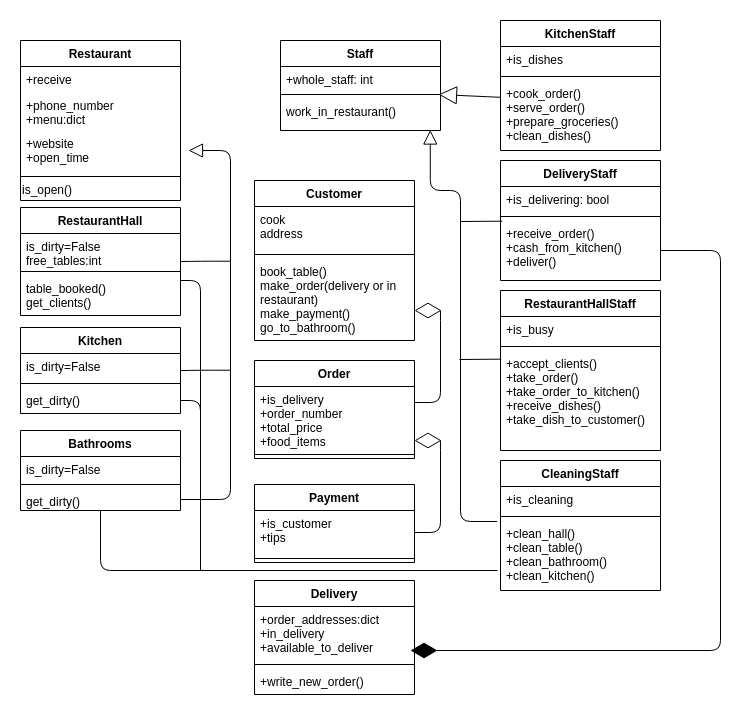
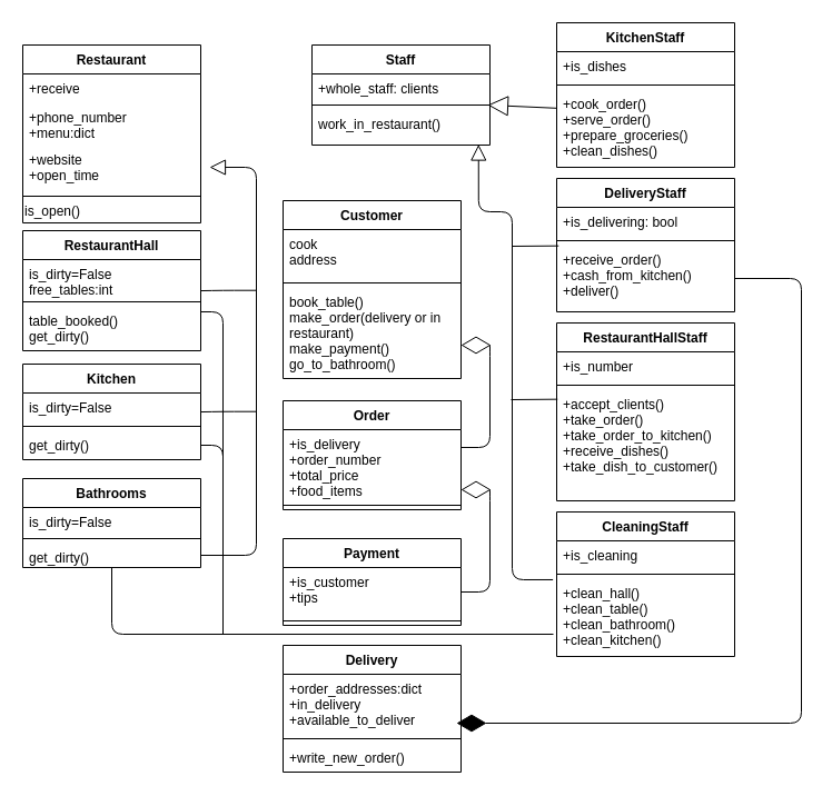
  <mxCell id="0" />
  <mxCell id="1" parent="0" />
  <mxCell id="2" value="Restaurant" style="swimlane;fontStyle=1;align=center;verticalAlign=top;childLayout=stackLayout;horizontal=1;startSize=26;horizontalStack=0;resizeParent=1;resizeLast=0;collapsible=1;marginBottom=0;rounded=0;shadow=0;strokeWidth=1;" parent="1" vertex="1"><mxGeometry x="20" y="40" width="160" height="160" as="geometry"><mxRectangle x="230" y="140" width="160" height="26" as="alternateBounds" /></mxGeometry></mxCell>
  <mxCell id="3" value="+receive&#10;" style="text;align=left;verticalAlign=top;spacingLeft=4;spacingRight=4;overflow=hidden;rotatable=0;points=[[0,0.5],[1,0.5]];portConstraint=eastwest;" parent="2" vertex="1"><mxGeometry y="26" width="160" height="26" as="geometry" /></mxCell>
  <mxCell id="4" value="+phone_number&#10;+menu:dict" style="text;align=left;verticalAlign=top;spacingLeft=4;spacingRight=4;overflow=hidden;rotatable=0;points=[[0,0.5],[1,0.5]];portConstraint=eastwest;rounded=0;shadow=0;html=0;" parent="2" vertex="1"><mxGeometry y="52" width="160" height="38" as="geometry" /></mxCell>
  <mxCell id="5" value="+website&#10;+open_time" style="text;align=left;verticalAlign=top;spacingLeft=4;spacingRight=4;overflow=hidden;rotatable=0;points=[[0,0.5],[1,0.5]];portConstraint=eastwest;rounded=0;shadow=0;html=0;" parent="2" vertex="1"><mxGeometry y="90" width="160" height="42" as="geometry" /></mxCell>
  <mxCell id="6" value="" style="line;html=1;strokeWidth=1;align=left;verticalAlign=middle;spacingTop=-1;spacingLeft=3;spacingRight=3;rotatable=0;labelPosition=right;points=[];portConstraint=eastwest;" parent="2" vertex="1"><mxGeometry y="132" width="160" height="8" as="geometry" /></mxCell>
  <mxCell id="7" value="&lt;div align=&quot;left&quot;&gt;is_open()&lt;br&gt;&lt;/div&gt;" style="text;html=1;resizable=0;autosize=1;align=left;verticalAlign=middle;points=[];fillColor=none;strokeColor=none;rounded=0;hachureGap=4;pointerEvents=0;" parent="2" vertex="1"><mxGeometry y="140" width="160" height="20" as="geometry" /></mxCell>
  <mxCell id="8" value="Staff" style="swimlane;fontStyle=1;align=center;verticalAlign=top;childLayout=stackLayout;horizontal=1;startSize=26;horizontalStack=0;resizeParent=1;resizeParentMax=0;resizeLast=0;collapsible=1;marginBottom=0;hachureGap=4;pointerEvents=0;" parent="1" vertex="1"><mxGeometry x="280" y="40" width="160" height="90" as="geometry" /></mxCell>
- <mxCell id="9" value="+whole_staff: int&#10;" style="text;strokeColor=none;fillColor=none;align=left;verticalAlign=top;spacingLeft=4;spacingRight=4;overflow=hidden;rotatable=0;points=[[0,0.5],[1,0.5]];portConstraint=eastwest;" parent="8" vertex="1"><mxGeometry y="26" width="160" height="24" as="geometry" /></mxCell>
+ <mxCell id="9" value="+whole_staff: clients&#10;" style="text;strokeColor=none;fillColor=none;align=left;verticalAlign=top;spacingLeft=4;spacingRight=4;overflow=hidden;rotatable=0;points=[[0,0.5],[1,0.5]];portConstraint=eastwest;" parent="8" vertex="1"><mxGeometry y="26" width="160" height="24" as="geometry" /></mxCell>
  <mxCell id="10" value="" style="line;strokeWidth=1;fillColor=none;align=left;verticalAlign=middle;spacingTop=-1;spacingLeft=3;spacingRight=3;rotatable=0;labelPosition=right;points=[];portConstraint=eastwest;" parent="8" vertex="1"><mxGeometry y="50" width="160" height="8" as="geometry" /></mxCell>
  <mxCell id="11" value="work_in_restaurant()&#10;&#10;&#10;" style="text;strokeColor=none;fillColor=none;align=left;verticalAlign=top;spacingLeft=4;spacingRight=4;overflow=hidden;rotatable=0;points=[[0,0.5],[1,0.5]];portConstraint=eastwest;" parent="8" vertex="1"><mxGeometry y="58" width="160" height="32" as="geometry" /></mxCell>
  <mxCell id="12" value="KitchenStaff" style="swimlane;fontStyle=1;align=center;verticalAlign=top;childLayout=stackLayout;horizontal=1;startSize=26;horizontalStack=0;resizeParent=1;resizeParentMax=0;resizeLast=0;collapsible=1;marginBottom=0;hachureGap=4;pointerEvents=0;" parent="1" vertex="1"><mxGeometry x="500" y="20" width="160" height="130" as="geometry" /></mxCell>
  <mxCell id="13" value="+is_dishes" style="text;strokeColor=none;fillColor=none;align=left;verticalAlign=top;spacingLeft=4;spacingRight=4;overflow=hidden;rotatable=0;points=[[0,0.5],[1,0.5]];portConstraint=eastwest;" parent="12" vertex="1"><mxGeometry y="26" width="160" height="26" as="geometry" /></mxCell>
  <mxCell id="14" value="" style="line;strokeWidth=1;fillColor=none;align=left;verticalAlign=middle;spacingTop=-1;spacingLeft=3;spacingRight=3;rotatable=0;labelPosition=right;points=[];portConstraint=eastwest;" parent="12" vertex="1"><mxGeometry y="52" width="160" height="8" as="geometry" /></mxCell>
  <mxCell id="15" value="+cook_order()&#10;+serve_order()&#10;+prepare_groceries()&#10;+clean_dishes()&#10;" style="text;strokeColor=none;fillColor=none;align=left;verticalAlign=top;spacingLeft=4;spacingRight=4;overflow=hidden;rotatable=0;points=[[0,0.5],[1,0.5]];portConstraint=eastwest;" parent="12" vertex="1"><mxGeometry y="60" width="160" height="70" as="geometry" /></mxCell>
  <mxCell id="16" value="" style="endArrow=block;endSize=16;endFill=0;html=1;sourcePerimeterSpacing=8;targetPerimeterSpacing=8;exitX=-0.003;exitY=0.24;exitDx=0;exitDy=0;exitPerimeter=0;" parent="1" source="15" edge="1"><mxGeometry x="0.125" y="-30" width="160" relative="1" as="geometry"><mxPoint x="550" y="99.71" as="sourcePoint" /><mxPoint x="438" y="94" as="targetPoint" /><mxPoint as="offset" /></mxGeometry></mxCell>
  <mxCell id="17" value="DeliveryStaff" style="swimlane;fontStyle=1;align=center;verticalAlign=top;childLayout=stackLayout;horizontal=1;startSize=26;horizontalStack=0;resizeParent=1;resizeParentMax=0;resizeLast=0;collapsible=1;marginBottom=0;hachureGap=4;pointerEvents=0;" parent="1" vertex="1"><mxGeometry x="500" y="160" width="160" height="120" as="geometry" /></mxCell>
  <mxCell id="18" value="+is_delivering: bool" style="text;strokeColor=none;fillColor=none;align=left;verticalAlign=top;spacingLeft=4;spacingRight=4;overflow=hidden;rotatable=0;points=[[0,0.5],[1,0.5]];portConstraint=eastwest;" parent="17" vertex="1"><mxGeometry y="26" width="160" height="26" as="geometry" /></mxCell>
  <mxCell id="19" value="" style="line;strokeWidth=1;fillColor=none;align=left;verticalAlign=middle;spacingTop=-1;spacingLeft=3;spacingRight=3;rotatable=0;labelPosition=right;points=[];portConstraint=eastwest;" parent="17" vertex="1"><mxGeometry y="52" width="160" height="8" as="geometry" /></mxCell>
  <mxCell id="20" value="+receive_order()&#10;+cash_from_kitchen()&#10;+deliver()&#10;&#10;" style="text;strokeColor=none;fillColor=none;align=left;verticalAlign=top;spacingLeft=4;spacingRight=4;overflow=hidden;rotatable=0;points=[[0,0.5],[1,0.5]];portConstraint=eastwest;" parent="17" vertex="1"><mxGeometry y="60" width="160" height="60" as="geometry" /></mxCell>
  <mxCell id="21" value="RestaurantHallStaff" style="swimlane;fontStyle=1;align=center;verticalAlign=top;childLayout=stackLayout;horizontal=1;startSize=26;horizontalStack=0;resizeParent=1;resizeParentMax=0;resizeLast=0;collapsible=1;marginBottom=0;hachureGap=4;pointerEvents=0;" parent="1" vertex="1"><mxGeometry x="500" y="290" width="160" height="160" as="geometry" /></mxCell>
- <mxCell id="22" value="+is_busy" style="text;strokeColor=none;fillColor=none;align=left;verticalAlign=top;spacingLeft=4;spacingRight=4;overflow=hidden;rotatable=0;points=[[0,0.5],[1,0.5]];portConstraint=eastwest;" parent="21" vertex="1"><mxGeometry y="26" width="160" height="26" as="geometry" /></mxCell>
+ <mxCell id="22" value="+is_number" style="text;strokeColor=none;fillColor=none;align=left;verticalAlign=top;spacingLeft=4;spacingRight=4;overflow=hidden;rotatable=0;points=[[0,0.5],[1,0.5]];portConstraint=eastwest;" parent="21" vertex="1"><mxGeometry y="26" width="160" height="26" as="geometry" /></mxCell>
  <mxCell id="23" value="" style="line;strokeWidth=1;fillColor=none;align=left;verticalAlign=middle;spacingTop=-1;spacingLeft=3;spacingRight=3;rotatable=0;labelPosition=right;points=[];portConstraint=eastwest;" parent="21" vertex="1"><mxGeometry y="52" width="160" height="8" as="geometry" /></mxCell>
  <mxCell id="24" value="+accept_clients()&#10;+take_order()&#10;+take_order_to_kitchen()&#10;+receive_dishes()&#10;+take_dish_to_customer()&#10;" style="text;strokeColor=none;fillColor=none;align=left;verticalAlign=top;spacingLeft=4;spacingRight=4;overflow=hidden;rotatable=0;points=[[0,0.5],[1,0.5]];portConstraint=eastwest;" parent="21" vertex="1"><mxGeometry y="60" width="160" height="100" as="geometry" /></mxCell>
  <mxCell id="25" value="CleaningStaff" style="swimlane;fontStyle=1;align=center;verticalAlign=top;childLayout=stackLayout;horizontal=1;startSize=26;horizontalStack=0;resizeParent=1;resizeParentMax=0;resizeLast=0;collapsible=1;marginBottom=0;hachureGap=4;pointerEvents=0;" parent="1" vertex="1"><mxGeometry x="500" y="460" width="160" height="130" as="geometry" /></mxCell>
  <mxCell id="26" value="+is_cleaning" style="text;strokeColor=none;fillColor=none;align=left;verticalAlign=top;spacingLeft=4;spacingRight=4;overflow=hidden;rotatable=0;points=[[0,0.5],[1,0.5]];portConstraint=eastwest;" parent="25" vertex="1"><mxGeometry y="26" width="160" height="26" as="geometry" /></mxCell>
  <mxCell id="27" value="" style="line;strokeWidth=1;fillColor=none;align=left;verticalAlign=middle;spacingTop=-1;spacingLeft=3;spacingRight=3;rotatable=0;labelPosition=right;points=[];portConstraint=eastwest;" parent="25" vertex="1"><mxGeometry y="52" width="160" height="8" as="geometry" /></mxCell>
  <mxCell id="28" value="+clean_hall()&#10;+clean_table()&#10;+clean_bathroom()&#10;+clean_kitchen()&#10;&#10;&#10;" style="text;strokeColor=none;fillColor=none;align=left;verticalAlign=top;spacingLeft=4;spacingRight=4;overflow=hidden;rotatable=0;points=[[0,0.5],[1,0.5]];portConstraint=eastwest;" parent="25" vertex="1"><mxGeometry y="60" width="160" height="70" as="geometry" /></mxCell>
  <mxCell id="29" value="" style="endArrow=block;html=1;endSize=12;startArrow=none;startSize=14;startFill=0;edgeStyle=orthogonalEdgeStyle;align=left;verticalAlign=bottom;sourcePerimeterSpacing=8;targetPerimeterSpacing=8;exitX=-0.021;exitY=0.014;exitDx=0;exitDy=0;exitPerimeter=0;entryX=0.936;entryY=0.985;entryDx=0;entryDy=0;entryPerimeter=0;endFill=0;" parent="1" source="28" target="11" edge="1"><mxGeometry x="-0.846" y="22" relative="1" as="geometry"><mxPoint x="330" y="450" as="sourcePoint" /><mxPoint x="410" y="130" as="targetPoint" /><Array as="points"><mxPoint x="460" y="521" /><mxPoint x="460" y="190" /><mxPoint x="430" y="190" /></Array><mxPoint x="12" y="19" as="offset" /></mxGeometry></mxCell>
  <mxCell id="30" value="" style="endArrow=none;html=1;startSize=14;endSize=14;sourcePerimeterSpacing=8;targetPerimeterSpacing=8;exitX=0.011;exitY=0.011;exitDx=0;exitDy=0;exitPerimeter=0;" parent="1" source="20" edge="1"><mxGeometry width="50" height="50" relative="1" as="geometry"><mxPoint x="390" y="230" as="sourcePoint" /><mxPoint x="460" y="221" as="targetPoint" /></mxGeometry></mxCell>
  <mxCell id="31" value="" style="endArrow=none;html=1;startSize=14;endSize=14;sourcePerimeterSpacing=8;targetPerimeterSpacing=8;exitX=0.011;exitY=0.011;exitDx=0;exitDy=0;exitPerimeter=0;" parent="1" edge="1"><mxGeometry width="50" height="50" relative="1" as="geometry"><mxPoint x="500.76" y="358.66" as="sourcePoint" /><mxPoint x="459" y="359" as="targetPoint" /></mxGeometry></mxCell>
  <mxCell id="32" value="RestaurantHall" style="swimlane;fontStyle=1;align=center;verticalAlign=top;childLayout=stackLayout;horizontal=1;startSize=26;horizontalStack=0;resizeParent=1;resizeParentMax=0;resizeLast=0;collapsible=1;marginBottom=0;hachureGap=4;pointerEvents=0;" parent="1" vertex="1"><mxGeometry x="20" y="207" width="160" height="108" as="geometry" /></mxCell>
  <mxCell id="33" value="is_dirty=False&#10;free_tables:int" style="text;strokeColor=none;fillColor=none;align=left;verticalAlign=top;spacingLeft=4;spacingRight=4;overflow=hidden;rotatable=0;points=[[0,0.5],[1,0.5]];portConstraint=eastwest;" parent="32" vertex="1"><mxGeometry y="26" width="160" height="34" as="geometry" /></mxCell>
  <mxCell id="34" value="" style="line;strokeWidth=1;fillColor=none;align=left;verticalAlign=middle;spacingTop=-1;spacingLeft=3;spacingRight=3;rotatable=0;labelPosition=right;points=[];portConstraint=eastwest;" parent="32" vertex="1"><mxGeometry y="60" width="160" height="8" as="geometry" /></mxCell>
- <mxCell id="35" value="table_booked()&#10;get_clients()" style="text;strokeColor=none;fillColor=none;align=left;verticalAlign=top;spacingLeft=4;spacingRight=4;overflow=hidden;rotatable=0;points=[[0,0.5],[1,0.5]];portConstraint=eastwest;" parent="32" vertex="1"><mxGeometry y="68" width="160" height="40" as="geometry" /></mxCell>
+ <mxCell id="35" value="table_booked()&#10;get_dirty()" style="text;strokeColor=none;fillColor=none;align=left;verticalAlign=top;spacingLeft=4;spacingRight=4;overflow=hidden;rotatable=0;points=[[0,0.5],[1,0.5]];portConstraint=eastwest;" parent="32" vertex="1"><mxGeometry y="68" width="160" height="40" as="geometry" /></mxCell>
  <mxCell id="36" value="Kitchen" style="swimlane;fontStyle=1;align=center;verticalAlign=top;childLayout=stackLayout;horizontal=1;startSize=26;horizontalStack=0;resizeParent=1;resizeParentMax=0;resizeLast=0;collapsible=1;marginBottom=0;hachureGap=4;pointerEvents=0;" parent="1" vertex="1"><mxGeometry x="20" y="327" width="160" height="86" as="geometry" /></mxCell>
  <mxCell id="37" value="is_dirty=False" style="text;strokeColor=none;fillColor=none;align=left;verticalAlign=top;spacingLeft=4;spacingRight=4;overflow=hidden;rotatable=0;points=[[0,0.5],[1,0.5]];portConstraint=eastwest;" parent="36" vertex="1"><mxGeometry y="26" width="160" height="26" as="geometry" /></mxCell>
  <mxCell id="38" value="" style="line;strokeWidth=1;fillColor=none;align=left;verticalAlign=middle;spacingTop=-1;spacingLeft=3;spacingRight=3;rotatable=0;labelPosition=right;points=[];portConstraint=eastwest;" parent="36" vertex="1"><mxGeometry y="52" width="160" height="8" as="geometry" /></mxCell>
  <mxCell id="39" value="get_dirty()" style="text;strokeColor=none;fillColor=none;align=left;verticalAlign=top;spacingLeft=4;spacingRight=4;overflow=hidden;rotatable=0;points=[[0,0.5],[1,0.5]];portConstraint=eastwest;" parent="36" vertex="1"><mxGeometry y="60" width="160" height="26" as="geometry" /></mxCell>
  <mxCell id="40" value="Bathrooms" style="swimlane;fontStyle=1;align=center;verticalAlign=top;childLayout=stackLayout;horizontal=1;startSize=26;horizontalStack=0;resizeParent=1;resizeParentMax=0;resizeLast=0;collapsible=1;marginBottom=0;hachureGap=4;pointerEvents=0;" parent="1" vertex="1"><mxGeometry x="20" y="430" width="160" height="80" as="geometry" /></mxCell>
  <mxCell id="41" value="is_dirty=False" style="text;strokeColor=none;fillColor=none;align=left;verticalAlign=top;spacingLeft=4;spacingRight=4;overflow=hidden;rotatable=0;points=[[0,0.5],[1,0.5]];portConstraint=eastwest;" parent="40" vertex="1"><mxGeometry y="26" width="160" height="24" as="geometry" /></mxCell>
  <mxCell id="42" value="" style="line;strokeWidth=1;fillColor=none;align=left;verticalAlign=middle;spacingTop=-1;spacingLeft=3;spacingRight=3;rotatable=0;labelPosition=right;points=[];portConstraint=eastwest;" parent="40" vertex="1"><mxGeometry y="50" width="160" height="8" as="geometry" /></mxCell>
  <mxCell id="43" value="get_dirty()" style="text;strokeColor=none;fillColor=none;align=left;verticalAlign=top;spacingLeft=4;spacingRight=4;overflow=hidden;rotatable=0;points=[[0,0.5],[1,0.5]];portConstraint=eastwest;" parent="40" vertex="1"><mxGeometry y="58" width="160" height="22" as="geometry" /></mxCell>
  <mxCell id="44" value="" style="endArrow=block;html=1;endSize=12;startArrow=none;startSize=14;startFill=0;edgeStyle=orthogonalEdgeStyle;align=left;verticalAlign=bottom;sourcePerimeterSpacing=8;targetPerimeterSpacing=8;exitX=1;exitY=0.5;exitDx=0;exitDy=0;endFill=0;" parent="1" source="43" target="5" edge="1"><mxGeometry x="-0.846" y="22" relative="1" as="geometry"><mxPoint x="284.64" y="530.7" as="sourcePoint" /><mxPoint x="198.24" y="141.536" as="targetPoint" /><Array as="points"><mxPoint x="230" y="499" /><mxPoint x="230" y="150" /></Array><mxPoint x="12" y="19" as="offset" /></mxGeometry></mxCell>
  <mxCell id="45" value="" style="endArrow=none;html=1;startSize=14;endSize=14;sourcePerimeterSpacing=8;targetPerimeterSpacing=8;" parent="1" edge="1"><mxGeometry width="50" height="50" relative="1" as="geometry"><mxPoint x="230" y="369.71" as="sourcePoint" /><mxPoint x="180" y="370.05" as="targetPoint" /><Array as="points"><mxPoint x="200" y="369.71" /></Array></mxGeometry></mxCell>
  <mxCell id="46" value="" style="endArrow=none;html=1;startSize=14;endSize=14;sourcePerimeterSpacing=8;targetPerimeterSpacing=8;" parent="1" edge="1"><mxGeometry width="50" height="50" relative="1" as="geometry"><mxPoint x="230" y="260.71" as="sourcePoint" /><mxPoint x="180" y="261.05" as="targetPoint" /><Array as="points"><mxPoint x="200" y="260.71" /></Array></mxGeometry></mxCell>
  <mxCell id="47" value="Customer" style="swimlane;fontStyle=1;align=center;verticalAlign=top;childLayout=stackLayout;horizontal=1;startSize=26;horizontalStack=0;resizeParent=1;resizeParentMax=0;resizeLast=0;collapsible=1;marginBottom=0;hachureGap=4;pointerEvents=0;" parent="1" vertex="1"><mxGeometry x="254" y="180" width="160" height="160" as="geometry" /></mxCell>
  <mxCell id="48" value="cook&#10;address" style="text;strokeColor=none;fillColor=none;align=left;verticalAlign=top;spacingLeft=4;spacingRight=4;overflow=hidden;rotatable=0;points=[[0,0.5],[1,0.5]];portConstraint=eastwest;" parent="47" vertex="1"><mxGeometry y="26" width="160" height="44" as="geometry" /></mxCell>
  <mxCell id="49" value="" style="line;strokeWidth=1;fillColor=none;align=left;verticalAlign=middle;spacingTop=-1;spacingLeft=3;spacingRight=3;rotatable=0;labelPosition=right;points=[];portConstraint=eastwest;" parent="47" vertex="1"><mxGeometry y="70" width="160" height="8" as="geometry" /></mxCell>
  <mxCell id="50" value="book_table()&#10;make_order(delivery or in &#10;restaurant)&#10;make_payment()&#10;go_to_bathroom()&#10;&#10;&#10;" style="text;strokeColor=none;fillColor=none;align=left;verticalAlign=top;spacingLeft=4;spacingRight=4;overflow=hidden;rotatable=0;points=[[0,0.5],[1,0.5]];portConstraint=eastwest;" parent="47" vertex="1"><mxGeometry y="78" width="160" height="82" as="geometry" /></mxCell>
  <mxCell id="51" value="Payment" style="swimlane;fontStyle=1;align=center;verticalAlign=top;childLayout=stackLayout;horizontal=1;startSize=26;horizontalStack=0;resizeParent=1;resizeParentMax=0;resizeLast=0;collapsible=1;marginBottom=0;hachureGap=4;pointerEvents=0;" parent="1" vertex="1"><mxGeometry x="254" y="484" width="160" height="78" as="geometry" /></mxCell>
  <mxCell id="52" value="+is_customer&#10;+tips&#10;" style="text;strokeColor=none;fillColor=none;align=left;verticalAlign=top;spacingLeft=4;spacingRight=4;overflow=hidden;rotatable=0;points=[[0,0.5],[1,0.5]];portConstraint=eastwest;" parent="51" vertex="1"><mxGeometry y="26" width="160" height="44" as="geometry" /></mxCell>
  <mxCell id="53" value="" style="line;strokeWidth=1;fillColor=none;align=left;verticalAlign=middle;spacingTop=-1;spacingLeft=3;spacingRight=3;rotatable=0;labelPosition=right;points=[];portConstraint=eastwest;" parent="51" vertex="1"><mxGeometry y="70" width="160" height="8" as="geometry" /></mxCell>
  <mxCell id="54" value="Order" style="swimlane;fontStyle=1;align=center;verticalAlign=top;childLayout=stackLayout;horizontal=1;startSize=26;horizontalStack=0;resizeParent=1;resizeParentMax=0;resizeLast=0;collapsible=1;marginBottom=0;hachureGap=4;pointerEvents=0;" vertex="1" parent="1"><mxGeometry x="254" y="360" width="160" height="98" as="geometry" /></mxCell>
  <mxCell id="55" value="+is_delivery&#10;+order_number&#10;+total_price&#10;+food_items" style="text;strokeColor=none;fillColor=none;align=left;verticalAlign=top;spacingLeft=4;spacingRight=4;overflow=hidden;rotatable=0;points=[[0,0.5],[1,0.5]];portConstraint=eastwest;" vertex="1" parent="54"><mxGeometry y="26" width="160" height="64" as="geometry" /></mxCell>
  <mxCell id="56" value="" style="line;strokeWidth=1;fillColor=none;align=left;verticalAlign=middle;spacingTop=-1;spacingLeft=3;spacingRight=3;rotatable=0;labelPosition=right;points=[];portConstraint=eastwest;" vertex="1" parent="54"><mxGeometry y="90" width="160" height="8" as="geometry" /></mxCell>
  <mxCell id="57" value="Delivery" style="swimlane;fontStyle=1;align=center;verticalAlign=top;childLayout=stackLayout;horizontal=1;startSize=26;horizontalStack=0;resizeParent=1;resizeParentMax=0;resizeLast=0;collapsible=1;marginBottom=0;hachureGap=4;pointerEvents=0;" vertex="1" parent="1"><mxGeometry x="254" y="580" width="160" height="114" as="geometry" /></mxCell>
  <mxCell id="58" value="+order_addresses:dict&#10;+in_delivery&#10;+available_to_deliver" style="text;strokeColor=none;fillColor=none;align=left;verticalAlign=top;spacingLeft=4;spacingRight=4;overflow=hidden;rotatable=0;points=[[0,0.5],[1,0.5]];portConstraint=eastwest;" vertex="1" parent="57"><mxGeometry y="26" width="160" height="54" as="geometry" /></mxCell>
  <mxCell id="59" value="" style="line;strokeWidth=1;fillColor=none;align=left;verticalAlign=middle;spacingTop=-1;spacingLeft=3;spacingRight=3;rotatable=0;labelPosition=right;points=[];portConstraint=eastwest;" vertex="1" parent="57"><mxGeometry y="80" width="160" height="8" as="geometry" /></mxCell>
  <mxCell id="60" value="+write_new_order()" style="text;strokeColor=none;fillColor=none;align=left;verticalAlign=top;spacingLeft=4;spacingRight=4;overflow=hidden;rotatable=0;points=[[0,0.5],[1,0.5]];portConstraint=eastwest;" vertex="1" parent="57"><mxGeometry y="88" width="160" height="26" as="geometry" /></mxCell>
  <mxCell id="61" value="" style="endArrow=diamondThin;endFill=0;endSize=24;html=1;sourcePerimeterSpacing=8;targetPerimeterSpacing=8;exitX=1;exitY=0.5;exitDx=0;exitDy=0;" edge="1" parent="1" source="52"><mxGeometry width="160" relative="1" as="geometry"><mxPoint x="300" y="460" as="sourcePoint" /><mxPoint x="414" y="440" as="targetPoint" /><Array as="points"><mxPoint x="440" y="532" /><mxPoint x="440" y="440" /></Array></mxGeometry></mxCell>
  <mxCell id="62" value="" style="endArrow=diamondThin;endFill=0;endSize=24;html=1;sourcePerimeterSpacing=8;targetPerimeterSpacing=8;exitX=1;exitY=0.5;exitDx=0;exitDy=0;" edge="1" parent="1"><mxGeometry width="160" relative="1" as="geometry"><mxPoint x="414" y="402" as="sourcePoint" /><mxPoint x="414" y="310" as="targetPoint" /><Array as="points"><mxPoint x="440" y="402" /><mxPoint x="440" y="310" /></Array></mxGeometry></mxCell>
  <mxCell id="63" value="" style="endArrow=diamondThin;endFill=1;endSize=24;html=1;sourcePerimeterSpacing=8;targetPerimeterSpacing=8;entryX=0.975;entryY=0.815;entryDx=0;entryDy=0;entryPerimeter=0;exitX=1;exitY=0.75;exitDx=0;exitDy=0;" edge="1" parent="1" source="17" target="58"><mxGeometry width="160" relative="1" as="geometry"><mxPoint x="600" y="650" as="sourcePoint" /><mxPoint x="440" y="650" as="targetPoint" /><Array as="points"><mxPoint x="720" y="250" /><mxPoint x="720" y="650" /></Array></mxGeometry></mxCell>
  <mxCell id="64" value="" style="endArrow=none;html=1;startSize=14;endSize=14;sourcePerimeterSpacing=8;targetPerimeterSpacing=8;exitX=0.5;exitY=1;exitDx=0;exitDy=0;" edge="1" parent="1" source="40"><mxGeometry width="50" height="50" relative="1" as="geometry"><mxPoint x="120" y="600" as="sourcePoint" /><mxPoint x="497" y="570" as="targetPoint" /><Array as="points"><mxPoint x="100" y="570" /></Array></mxGeometry></mxCell>
  <mxCell id="65" value="" style="endArrow=none;html=1;startSize=14;endSize=14;sourcePerimeterSpacing=8;targetPerimeterSpacing=8;entryX=1;entryY=0.5;entryDx=0;entryDy=0;" edge="1" parent="1" target="39"><mxGeometry width="50" height="50" relative="1" as="geometry"><mxPoint x="200" y="570" as="sourcePoint" /><mxPoint x="220" y="520" as="targetPoint" /><Array as="points"><mxPoint x="200" y="400" /></Array></mxGeometry></mxCell>
  <mxCell id="66" value="" style="endArrow=none;html=1;startSize=14;endSize=14;sourcePerimeterSpacing=8;targetPerimeterSpacing=8;entryX=1;entryY=0.5;entryDx=0;entryDy=0;" edge="1" parent="1"><mxGeometry width="50" height="50" relative="1" as="geometry"><mxPoint x="200" y="450" as="sourcePoint" /><mxPoint x="180" y="280" as="targetPoint" /><Array as="points"><mxPoint x="200" y="280" /></Array></mxGeometry></mxCell>
